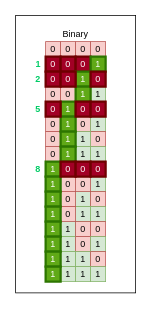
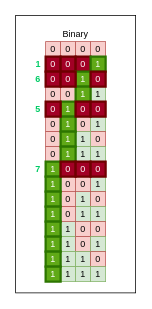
  <mxCell id="0" />
  <mxCell id="1" parent="0" />
  <mxCell id="2" value="" style="rounded=0;whiteSpace=wrap;html=1;strokeWidth=1;" vertex="1" parent="1"><mxGeometry x="20" y="20" width="160" height="370" as="geometry" /></mxCell>
  <mxCell id="3" value="0" style="whiteSpace=wrap;html=1;aspect=fixed;fillColor=#f8cecc;strokeColor=#b85450;" parent="1" vertex="1"><mxGeometry x="60" y="55" width="20" height="20" as="geometry" /></mxCell>
  <mxCell id="4" value="0" style="whiteSpace=wrap;html=1;aspect=fixed;fillColor=#f8cecc;strokeColor=#b85450;" parent="1" vertex="1"><mxGeometry x="80" y="55" width="20" height="20" as="geometry" /></mxCell>
  <mxCell id="5" value="0" style="whiteSpace=wrap;html=1;aspect=fixed;fillColor=#f8cecc;strokeColor=#b85450;" parent="1" vertex="1"><mxGeometry x="100" y="55" width="20" height="20" as="geometry" /></mxCell>
  <mxCell id="6" value="0" style="whiteSpace=wrap;html=1;aspect=fixed;fillColor=#f8cecc;strokeColor=#b85450;strokeWidth=1;" parent="1" vertex="1"><mxGeometry x="120" y="55" width="20" height="20" as="geometry" /></mxCell>
  <mxCell id="7" value="0" style="whiteSpace=wrap;html=1;aspect=fixed;fillColor=#a20025;strokeColor=#6F0000;fontColor=#ffffff;strokeWidth=3;" parent="1" vertex="1"><mxGeometry x="60" y="75" width="20" height="20" as="geometry" /></mxCell>
  <mxCell id="8" value="0" style="whiteSpace=wrap;html=1;aspect=fixed;fillColor=#a20025;strokeColor=#6F0000;fontColor=#ffffff;strokeWidth=3;" parent="1" vertex="1"><mxGeometry x="80" y="75" width="20" height="20" as="geometry" /></mxCell>
  <mxCell id="9" value="0" style="whiteSpace=wrap;html=1;aspect=fixed;fillColor=#a20025;strokeColor=#6F0000;fontColor=#ffffff;strokeWidth=3;" parent="1" vertex="1"><mxGeometry x="100" y="75" width="20" height="20" as="geometry" /></mxCell>
  <mxCell id="10" value="0" style="whiteSpace=wrap;html=1;aspect=fixed;fillColor=#f8cecc;strokeColor=#b85450;" parent="1" vertex="1"><mxGeometry x="60" y="115" width="20" height="20" as="geometry" /></mxCell>
  <mxCell id="11" value="0" style="whiteSpace=wrap;html=1;aspect=fixed;fillColor=#f8cecc;strokeColor=#b85450;" parent="1" vertex="1"><mxGeometry x="80" y="115" width="20" height="20" as="geometry" /></mxCell>
  <mxCell id="12" value="1" style="whiteSpace=wrap;html=1;aspect=fixed;fillColor=#d5e8d4;strokeColor=#82b366;strokeWidth=1;" parent="1" vertex="1"><mxGeometry x="120" y="115" width="20" height="20" as="geometry" /></mxCell>
  <mxCell id="13" value="0" style="whiteSpace=wrap;html=1;aspect=fixed;fillColor=#f8cecc;strokeColor=#b85450;" parent="1" vertex="1"><mxGeometry x="60" y="155" width="20" height="20" as="geometry" /></mxCell>
  <mxCell id="14" value="0" style="whiteSpace=wrap;html=1;aspect=fixed;fillColor=#f8cecc;strokeColor=#b85450;" parent="1" vertex="1"><mxGeometry x="100" y="155" width="20" height="20" as="geometry" /></mxCell>
  <mxCell id="15" value="1" style="whiteSpace=wrap;html=1;aspect=fixed;fillColor=#d5e8d4;strokeColor=#82b366;strokeWidth=1;" parent="1" vertex="1"><mxGeometry x="120" y="155" width="20" height="20" as="geometry" /></mxCell>
  <mxCell id="16" value="0" style="whiteSpace=wrap;html=1;aspect=fixed;fillColor=#f8cecc;strokeColor=#b85450;" parent="1" vertex="1"><mxGeometry x="60" y="175" width="20" height="20" as="geometry" /></mxCell>
  <mxCell id="17" value="0" style="whiteSpace=wrap;html=1;aspect=fixed;fillColor=#f8cecc;strokeColor=#b85450;strokeWidth=1;" parent="1" vertex="1"><mxGeometry x="120" y="175" width="20" height="20" as="geometry" /></mxCell>
  <mxCell id="18" value="0" style="whiteSpace=wrap;html=1;aspect=fixed;fillColor=#f8cecc;strokeColor=#b85450;" parent="1" vertex="1"><mxGeometry x="60" y="195" width="20" height="20" as="geometry" /></mxCell>
  <mxCell id="19" value="1" style="whiteSpace=wrap;html=1;aspect=fixed;fillColor=#d5e8d4;strokeColor=#82b366;strokeWidth=1;" parent="1" vertex="1"><mxGeometry x="120" y="235" width="20" height="20" as="geometry" /></mxCell>
  <mxCell id="20" value="1" style="whiteSpace=wrap;html=1;aspect=fixed;fillColor=#d5e8d4;strokeColor=#82b366;" parent="1" vertex="1"><mxGeometry x="100" y="255" width="20" height="20" as="geometry" /></mxCell>
  <mxCell id="21" value="0" style="whiteSpace=wrap;html=1;aspect=fixed;fillColor=#f8cecc;strokeColor=#b85450;strokeWidth=1;" parent="1" vertex="1"><mxGeometry x="120" y="255" width="20" height="20" as="geometry" /></mxCell>
  <mxCell id="22" value="1" style="whiteSpace=wrap;html=1;aspect=fixed;fillColor=#d5e8d4;strokeColor=#82b366;" parent="1" vertex="1"><mxGeometry x="100" y="275" width="20" height="20" as="geometry" /></mxCell>
  <mxCell id="23" value="1" style="whiteSpace=wrap;html=1;aspect=fixed;fillColor=#d5e8d4;strokeColor=#82b366;strokeWidth=1;" parent="1" vertex="1"><mxGeometry x="120" y="275" width="20" height="20" as="geometry" /></mxCell>
  <mxCell id="24" value="1" style="whiteSpace=wrap;html=1;aspect=fixed;fillColor=#d5e8d4;strokeColor=#82b366;" parent="1" vertex="1"><mxGeometry x="80" y="295" width="20" height="20" as="geometry" /></mxCell>
  <mxCell id="25" value="0" style="whiteSpace=wrap;html=1;aspect=fixed;fillColor=#f8cecc;strokeColor=#b85450;strokeWidth=1;" parent="1" vertex="1"><mxGeometry x="100" y="295" width="20" height="20" as="geometry" /></mxCell>
  <mxCell id="26" value="0" style="whiteSpace=wrap;html=1;aspect=fixed;fillColor=#f8cecc;strokeColor=#b85450;strokeWidth=1;" parent="1" vertex="1"><mxGeometry x="120" y="295" width="20" height="20" as="geometry" /></mxCell>
  <mxCell id="27" value="1" style="whiteSpace=wrap;html=1;aspect=fixed;fillColor=#d5e8d4;strokeColor=#82b366;" parent="1" vertex="1"><mxGeometry x="80" y="315" width="20" height="20" as="geometry" /></mxCell>
  <mxCell id="28" value="0" style="whiteSpace=wrap;html=1;aspect=fixed;fillColor=#f8cecc;strokeColor=#b85450;strokeWidth=1;" parent="1" vertex="1"><mxGeometry x="100" y="315" width="20" height="20" as="geometry" /></mxCell>
  <mxCell id="29" value="1" style="whiteSpace=wrap;html=1;aspect=fixed;fillColor=#d5e8d4;strokeColor=#82b366;strokeWidth=1;" parent="1" vertex="1"><mxGeometry x="120" y="315" width="20" height="20" as="geometry" /></mxCell>
  <mxCell id="30" value="1" style="whiteSpace=wrap;html=1;aspect=fixed;fillColor=#d5e8d4;strokeColor=#82b366;" parent="1" vertex="1"><mxGeometry x="80" y="335" width="20" height="20" as="geometry" /></mxCell>
  <mxCell id="31" value="1" style="whiteSpace=wrap;html=1;aspect=fixed;fillColor=#d5e8d4;strokeColor=#82b366;" parent="1" vertex="1"><mxGeometry x="100" y="335" width="20" height="20" as="geometry" /></mxCell>
  <mxCell id="32" value="0" style="whiteSpace=wrap;html=1;aspect=fixed;fillColor=#f8cecc;strokeColor=#b85450;strokeWidth=1;" parent="1" vertex="1"><mxGeometry x="120" y="335" width="20" height="20" as="geometry" /></mxCell>
  <mxCell id="33" value="1" style="whiteSpace=wrap;html=1;aspect=fixed;fillColor=#d5e8d4;strokeColor=#82b366;" parent="1" vertex="1"><mxGeometry x="80" y="355" width="20" height="20" as="geometry" /></mxCell>
  <mxCell id="34" value="1" style="whiteSpace=wrap;html=1;aspect=fixed;fillColor=#d5e8d4;strokeColor=#82b366;" parent="1" vertex="1"><mxGeometry x="100" y="355" width="20" height="20" as="geometry" /></mxCell>
  <mxCell id="35" value="1" style="whiteSpace=wrap;html=1;aspect=fixed;fillColor=#d5e8d4;strokeColor=#82b366;strokeWidth=1;" parent="1" vertex="1"><mxGeometry x="120" y="355" width="20" height="20" as="geometry" /></mxCell>
  <mxCell id="36" value="Binary" style="text;html=1;strokeColor=none;fillColor=none;align=center;verticalAlign=middle;whiteSpace=wrap;rounded=0;" parent="1" vertex="1"><mxGeometry x="70" y="30" width="60" height="30" as="geometry" /></mxCell>
  <mxCell id="37" value="1" style="whiteSpace=wrap;html=1;aspect=fixed;fillColor=#d5e8d4;strokeColor=#82b366;strokeWidth=1;" parent="1" vertex="1"><mxGeometry x="100" y="175" width="20" height="20" as="geometry" /></mxCell>
  <mxCell id="38" value="1" style="whiteSpace=wrap;html=1;aspect=fixed;fillColor=#d5e8d4;strokeColor=#82b366;strokeWidth=1;" parent="1" vertex="1"><mxGeometry x="100" y="195" width="20" height="20" as="geometry" /></mxCell>
  <mxCell id="39" value="1" style="whiteSpace=wrap;html=1;aspect=fixed;fillColor=#d5e8d4;strokeColor=#82b366;strokeWidth=1;" parent="1" vertex="1"><mxGeometry x="120" y="195" width="20" height="20" as="geometry" /></mxCell>
  <mxCell id="40" value="0" style="whiteSpace=wrap;html=1;aspect=fixed;fillColor=#f8cecc;strokeColor=#b85450;strokeWidth=1;" parent="1" vertex="1"><mxGeometry x="100" y="235" width="20" height="20" as="geometry" /></mxCell>
  <mxCell id="41" value="0" style="whiteSpace=wrap;html=1;aspect=fixed;fillColor=#f8cecc;strokeColor=#b85450;strokeWidth=1;" parent="1" vertex="1"><mxGeometry x="80" y="255" width="20" height="20" as="geometry" /></mxCell>
  <mxCell id="42" value="0" style="whiteSpace=wrap;html=1;aspect=fixed;fillColor=#f8cecc;strokeColor=#b85450;strokeWidth=1;" parent="1" vertex="1"><mxGeometry x="80" y="275" width="20" height="20" as="geometry" /></mxCell>
  <mxCell id="43" value="0" style="whiteSpace=wrap;html=1;aspect=fixed;fillColor=#f8cecc;strokeColor=#b85450;strokeWidth=1;" vertex="1" parent="1"><mxGeometry x="80" y="235" width="20" height="20" as="geometry" /></mxCell>
  <mxCell id="44" value="1" style="whiteSpace=wrap;html=1;aspect=fixed;fillColor=#60a917;strokeColor=#2D7600;strokeWidth=3;fontColor=#ffffff;" parent="1" vertex="1"><mxGeometry x="120" y="75" width="20" height="20" as="geometry" /></mxCell>
  <mxCell id="45" value="1" style="whiteSpace=wrap;html=1;aspect=fixed;fillColor=#60a917;strokeColor=#2D7600;strokeWidth=3;fontColor=#ffffff;" parent="1" vertex="1"><mxGeometry x="100" y="95" width="20" height="20" as="geometry" /></mxCell>
  <mxCell id="46" value="1" style="whiteSpace=wrap;html=1;aspect=fixed;fillColor=#60a917;strokeColor=#2D7600;strokeWidth=3;fontColor=#ffffff;" parent="1" vertex="1"><mxGeometry x="100" y="115" width="20" height="20" as="geometry" /></mxCell>
  <mxCell id="47" value="1" style="whiteSpace=wrap;html=1;aspect=fixed;fillColor=#60a917;strokeColor=#2D7600;strokeWidth=3;fontColor=#ffffff;" parent="1" vertex="1"><mxGeometry x="60" y="215" width="20" height="20" as="geometry" /></mxCell>
  <mxCell id="48" value="1" style="whiteSpace=wrap;html=1;aspect=fixed;fillColor=#60a917;strokeColor=#2D7600;strokeWidth=3;fontColor=#ffffff;" parent="1" vertex="1"><mxGeometry x="60" y="235" width="20" height="20" as="geometry" /></mxCell>
  <mxCell id="49" value="1" style="whiteSpace=wrap;html=1;aspect=fixed;fillColor=#60a917;strokeColor=#2D7600;strokeWidth=3;fontColor=#ffffff;" parent="1" vertex="1"><mxGeometry x="60" y="255" width="20" height="20" as="geometry" /></mxCell>
  <mxCell id="50" value="1" style="whiteSpace=wrap;html=1;aspect=fixed;fillColor=#60a917;strokeColor=#2D7600;strokeWidth=3;fontColor=#ffffff;" parent="1" vertex="1"><mxGeometry x="60" y="275" width="20" height="20" as="geometry" /></mxCell>
  <mxCell id="51" value="1" style="whiteSpace=wrap;html=1;aspect=fixed;fillColor=#60a917;strokeColor=#2D7600;strokeWidth=3;fontColor=#ffffff;" parent="1" vertex="1"><mxGeometry x="60" y="295" width="20" height="20" as="geometry" /></mxCell>
  <mxCell id="52" value="1" style="whiteSpace=wrap;html=1;aspect=fixed;fillColor=#60a917;strokeColor=#2D7600;strokeWidth=3;fontColor=#ffffff;" parent="1" vertex="1"><mxGeometry x="60" y="315" width="20" height="20" as="geometry" /></mxCell>
  <mxCell id="53" value="1" style="whiteSpace=wrap;html=1;aspect=fixed;fillColor=#60a917;strokeColor=#2D7600;strokeWidth=3;fontColor=#ffffff;" parent="1" vertex="1"><mxGeometry x="60" y="335" width="20" height="20" as="geometry" /></mxCell>
  <mxCell id="54" value="1" style="whiteSpace=wrap;html=1;aspect=fixed;fillColor=#60a917;strokeColor=#2D7600;strokeWidth=3;fontColor=#ffffff;" parent="1" vertex="1"><mxGeometry x="60" y="355" width="20" height="20" as="geometry" /></mxCell>
  <mxCell id="55" value="1" style="whiteSpace=wrap;html=1;aspect=fixed;fillColor=#60a917;strokeColor=#2D7600;strokeWidth=3;fontColor=#ffffff;" parent="1" vertex="1"><mxGeometry x="80" y="135" width="20" height="20" as="geometry" /></mxCell>
  <mxCell id="56" value="1" style="whiteSpace=wrap;html=1;aspect=fixed;fillColor=#60a917;strokeColor=#2D7600;strokeWidth=3;fontColor=#ffffff;" parent="1" vertex="1"><mxGeometry x="80" y="155" width="20" height="20" as="geometry" /></mxCell>
  <mxCell id="57" value="1" style="whiteSpace=wrap;html=1;aspect=fixed;fillColor=#60a917;strokeColor=#2D7600;strokeWidth=3;fontColor=#ffffff;" parent="1" vertex="1"><mxGeometry x="80" y="175" width="20" height="20" as="geometry" /></mxCell>
  <mxCell id="58" value="1" style="whiteSpace=wrap;html=1;aspect=fixed;fillColor=#60a917;strokeColor=#2D7600;strokeWidth=3;fontColor=#ffffff;" parent="1" vertex="1"><mxGeometry x="80" y="195" width="20" height="20" as="geometry" /></mxCell>
  <mxCell id="59" value="0" style="whiteSpace=wrap;html=1;aspect=fixed;fillColor=#a20025;strokeColor=#6F0000;strokeWidth=3;fontColor=#ffffff;" parent="1" vertex="1"><mxGeometry x="80" y="215" width="20" height="20" as="geometry" /></mxCell>
  <mxCell id="60" value="0" style="whiteSpace=wrap;html=1;aspect=fixed;fillColor=#a20025;strokeColor=#6F0000;strokeWidth=3;fontColor=#ffffff;" parent="1" vertex="1"><mxGeometry x="100" y="215" width="20" height="20" as="geometry" /></mxCell>
  <mxCell id="61" value="0" style="whiteSpace=wrap;html=1;aspect=fixed;fillColor=#a20025;strokeColor=#6F0000;strokeWidth=3;fontColor=#ffffff;" parent="1" vertex="1"><mxGeometry x="120" y="215" width="20" height="20" as="geometry" /></mxCell>
  <mxCell id="62" value="0" style="whiteSpace=wrap;html=1;aspect=fixed;fillColor=#a20025;strokeColor=#6F0000;fontColor=#ffffff;strokeWidth=3;" parent="1" vertex="1"><mxGeometry x="60" y="135" width="20" height="20" as="geometry" /></mxCell>
  <mxCell id="63" value="0" style="whiteSpace=wrap;html=1;aspect=fixed;fillColor=#a20025;strokeColor=#6F0000;fontColor=#ffffff;strokeWidth=3;" parent="1" vertex="1"><mxGeometry x="100" y="135" width="20" height="20" as="geometry" /></mxCell>
  <mxCell id="64" value="0" style="whiteSpace=wrap;html=1;aspect=fixed;fillColor=#a20025;strokeColor=#6F0000;strokeWidth=3;fontColor=#ffffff;" parent="1" vertex="1"><mxGeometry x="120" y="135" width="20" height="20" as="geometry" /></mxCell>
  <mxCell id="65" value="0" style="whiteSpace=wrap;html=1;aspect=fixed;fillColor=#a20025;strokeColor=#6F0000;fontColor=#ffffff;strokeWidth=3;" parent="1" vertex="1"><mxGeometry x="60" y="95" width="20" height="20" as="geometry" /></mxCell>
  <mxCell id="66" value="0" style="whiteSpace=wrap;html=1;aspect=fixed;fillColor=#a20025;strokeColor=#6F0000;fontColor=#ffffff;strokeWidth=3;" parent="1" vertex="1"><mxGeometry x="80" y="95" width="20" height="20" as="geometry" /></mxCell>
  <mxCell id="67" value="0" style="whiteSpace=wrap;html=1;aspect=fixed;fillColor=#a20025;strokeColor=#6F0000;strokeWidth=3;fontColor=#ffffff;" parent="1" vertex="1"><mxGeometry x="120" y="95" width="20" height="20" as="geometry" /></mxCell>
  <mxCell id="68" value="1" style="text;html=1;strokeColor=none;fillColor=none;align=center;verticalAlign=middle;rounded=0;fontStyle=1;fontColor=#00CC66;" vertex="1" parent="1"><mxGeometry x="30" y="70" width="40" height="30" as="geometry" /></mxCell>
- <mxCell id="69" value="&lt;b&gt;2&lt;/b&gt;" style="text;html=1;strokeColor=none;fillColor=none;align=center;verticalAlign=middle;whiteSpace=wrap;rounded=0;fontColor=#00CC66;" vertex="1" parent="1"><mxGeometry x="30" y="90" width="40" height="30" as="geometry" /></mxCell>
+ <mxCell id="69" value="&lt;b&gt;6&lt;/b&gt;" style="text;html=1;strokeColor=none;fillColor=none;align=center;verticalAlign=middle;whiteSpace=wrap;rounded=0;fontColor=#00CC66;" vertex="1" parent="1"><mxGeometry x="30" y="90" width="40" height="30" as="geometry" /></mxCell>
  <mxCell id="70" value="&lt;b&gt;&lt;font color=&quot;#00cc66&quot;&gt;5&lt;/font&gt;&lt;/b&gt;" style="text;html=1;strokeColor=none;fillColor=none;align=center;verticalAlign=middle;whiteSpace=wrap;rounded=0;" vertex="1" parent="1"><mxGeometry x="30" y="130" width="40" height="30" as="geometry" /></mxCell>
- <mxCell id="71" value="&lt;font color=&quot;#00cc66&quot;&gt;&lt;b&gt;8&lt;/b&gt;&lt;/font&gt;" style="text;html=1;strokeColor=none;fillColor=none;align=center;verticalAlign=middle;whiteSpace=wrap;rounded=0;" vertex="1" parent="1"><mxGeometry x="30" y="210" width="40" height="30" as="geometry" /></mxCell>
+ <mxCell id="71" value="&lt;font color=&quot;#00cc66&quot;&gt;&lt;b&gt;7&lt;/b&gt;&lt;/font&gt;" style="text;html=1;strokeColor=none;fillColor=none;align=center;verticalAlign=middle;whiteSpace=wrap;rounded=0;" vertex="1" parent="1"><mxGeometry x="30" y="210" width="40" height="30" as="geometry" /></mxCell>
